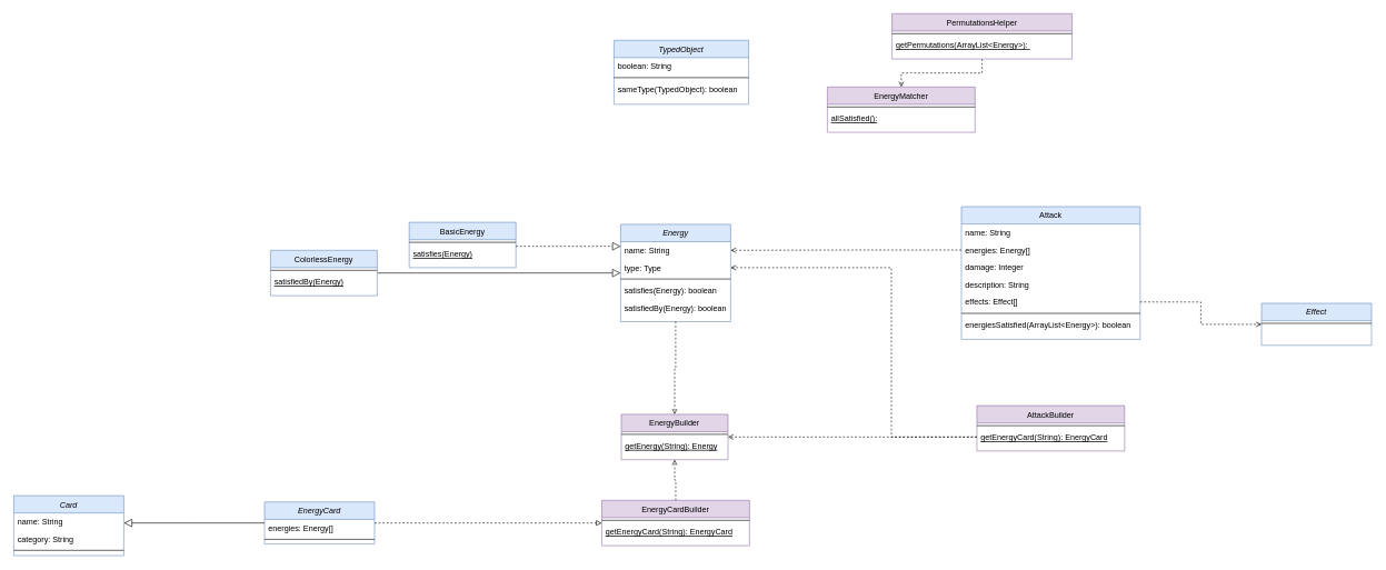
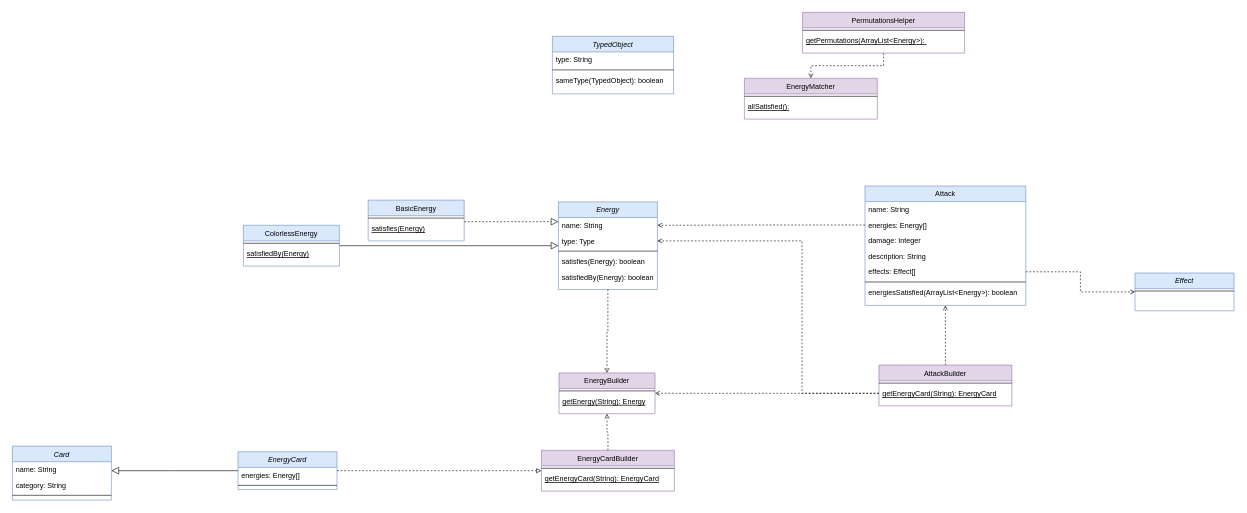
  <mxCell id="0" />
  <mxCell id="1" parent="0" />
  <mxCell id="2" value="Energy" style="swimlane;fontStyle=2;align=center;verticalAlign=top;childLayout=stackLayout;horizontal=1;startSize=26;horizontalStack=0;resizeParent=1;resizeLast=0;collapsible=1;marginBottom=0;rounded=0;shadow=0;strokeWidth=1;fillColor=#dae8fc;strokeColor=#6c8ebf;" parent="1" vertex="1"><mxGeometry x="930" y="336" width="165" height="146" as="geometry"><mxRectangle x="230" y="140" width="160" height="26" as="alternateBounds" /></mxGeometry></mxCell>
  <mxCell id="3" value="name: String" style="text;align=left;verticalAlign=top;spacingLeft=4;spacingRight=4;overflow=hidden;rotatable=0;points=[[0,0.5],[1,0.5]];portConstraint=eastwest;" parent="2" vertex="1"><mxGeometry y="26" width="165" height="26" as="geometry" /></mxCell>
  <mxCell id="4" value="type: Type" style="text;align=left;verticalAlign=top;spacingLeft=4;spacingRight=4;overflow=hidden;rotatable=0;points=[[0,0.5],[1,0.5]];portConstraint=eastwest;rounded=0;shadow=0;html=0;" parent="2" vertex="1"><mxGeometry y="52" width="165" height="26" as="geometry" /></mxCell>
  <mxCell id="5" value="" style="line;html=1;strokeWidth=1;align=left;verticalAlign=middle;spacingTop=-1;spacingLeft=3;spacingRight=3;rotatable=0;labelPosition=right;points=[];portConstraint=eastwest;" parent="2" vertex="1"><mxGeometry y="78" width="165" height="8" as="geometry" /></mxCell>
  <mxCell id="6" value="satisfies(Energy): boolean" style="text;align=left;verticalAlign=top;spacingLeft=4;spacingRight=4;overflow=hidden;rotatable=0;points=[[0,0.5],[1,0.5]];portConstraint=eastwest;" parent="2" vertex="1"><mxGeometry y="86" width="165" height="26" as="geometry" /></mxCell>
  <mxCell id="7" value="satisfiedBy(Energy): boolean" style="text;align=left;verticalAlign=top;spacingLeft=4;spacingRight=4;overflow=hidden;rotatable=0;points=[[0,0.5],[1,0.5]];portConstraint=eastwest;" parent="2" vertex="1"><mxGeometry y="112" width="165" height="26" as="geometry" /></mxCell>
  <mxCell id="8" value="BasicEnergy" style="swimlane;fontStyle=0;align=center;verticalAlign=top;childLayout=stackLayout;horizontal=1;startSize=26;horizontalStack=0;resizeParent=1;resizeLast=0;collapsible=1;marginBottom=0;rounded=0;shadow=0;strokeWidth=1;fillColor=#dae8fc;strokeColor=#6c8ebf;" parent="1" vertex="1"><mxGeometry x="613" y="333" width="160" height="68" as="geometry"><mxRectangle x="130" y="380" width="160" height="26" as="alternateBounds" /></mxGeometry></mxCell>
  <mxCell id="9" value="" style="line;html=1;strokeWidth=1;align=left;verticalAlign=middle;spacingTop=-1;spacingLeft=3;spacingRight=3;rotatable=0;labelPosition=right;points=[];portConstraint=eastwest;" parent="8" vertex="1"><mxGeometry y="26" width="160" height="8" as="geometry" /></mxCell>
  <mxCell id="10" value="satisfies(Energy)" style="text;align=left;verticalAlign=top;spacingLeft=4;spacingRight=4;overflow=hidden;rotatable=0;points=[[0,0.5],[1,0.5]];portConstraint=eastwest;fontStyle=4" parent="8" vertex="1"><mxGeometry y="34" width="160" height="26" as="geometry" /></mxCell>
  <mxCell id="11" value="" style="endArrow=block;endSize=10;endFill=0;shadow=0;strokeWidth=1;rounded=0;edgeStyle=elbowEdgeStyle;elbow=vertical;dashed=1;" parent="1" source="8" target="2" edge="1"><mxGeometry width="160" relative="1" as="geometry"><mxPoint x="910" y="427" as="sourcePoint" /><mxPoint x="910" y="427" as="targetPoint" /></mxGeometry></mxCell>
  <mxCell id="12" value="Attack" style="swimlane;fontStyle=0;align=center;verticalAlign=top;childLayout=stackLayout;horizontal=1;startSize=26;horizontalStack=0;resizeParent=1;resizeLast=0;collapsible=1;marginBottom=0;rounded=0;shadow=0;strokeWidth=1;fillColor=#dae8fc;strokeColor=#6c8ebf;" parent="1" vertex="1"><mxGeometry x="1441" y="309.5" width="268" height="199" as="geometry"><mxRectangle x="550" y="140" width="160" height="26" as="alternateBounds" /></mxGeometry></mxCell>
  <mxCell id="13" value="name: String" style="text;align=left;verticalAlign=top;spacingLeft=4;spacingRight=4;overflow=hidden;rotatable=0;points=[[0,0.5],[1,0.5]];portConstraint=eastwest;" parent="12" vertex="1"><mxGeometry y="26" width="268" height="26" as="geometry" /></mxCell>
  <mxCell id="14" value="energies: Energy[]" style="text;align=left;verticalAlign=top;spacingLeft=4;spacingRight=4;overflow=hidden;rotatable=0;points=[[0,0.5],[1,0.5]];portConstraint=eastwest;rounded=0;shadow=0;html=0;" parent="12" vertex="1"><mxGeometry y="52" width="268" height="26" as="geometry" /></mxCell>
  <mxCell id="15" value="damage: Integer" style="text;align=left;verticalAlign=top;spacingLeft=4;spacingRight=4;overflow=hidden;rotatable=0;points=[[0,0.5],[1,0.5]];portConstraint=eastwest;rounded=0;shadow=0;html=0;" parent="12" vertex="1"><mxGeometry y="78" width="268" height="26" as="geometry" /></mxCell>
  <mxCell id="16" value="description: String" style="text;align=left;verticalAlign=top;spacingLeft=4;spacingRight=4;overflow=hidden;rotatable=0;points=[[0,0.5],[1,0.5]];portConstraint=eastwest;rounded=0;shadow=0;html=0;" parent="12" vertex="1"><mxGeometry y="104" width="268" height="26" as="geometry" /></mxCell>
  <mxCell id="17" value="effects: Effect[]" style="text;align=left;verticalAlign=top;spacingLeft=4;spacingRight=4;overflow=hidden;rotatable=0;points=[[0,0.5],[1,0.5]];portConstraint=eastwest;rounded=0;shadow=0;html=0;" parent="12" vertex="1"><mxGeometry y="130" width="268" height="26" as="geometry" /></mxCell>
  <mxCell id="18" value="" style="line;html=1;strokeWidth=1;align=left;verticalAlign=middle;spacingTop=-1;spacingLeft=3;spacingRight=3;rotatable=0;labelPosition=right;points=[];portConstraint=eastwest;" parent="12" vertex="1"><mxGeometry y="156" width="268" height="8" as="geometry" /></mxCell>
  <mxCell id="19" value="energiesSatisfied(ArrayList&lt;Energy&gt;): boolean" style="text;align=left;verticalAlign=top;spacingLeft=4;spacingRight=4;overflow=hidden;rotatable=0;points=[[0,0.5],[1,0.5]];portConstraint=eastwest;" parent="12" vertex="1"><mxGeometry y="164" width="268" height="26" as="geometry" /></mxCell>
  <mxCell id="20" style="edgeStyle=orthogonalEdgeStyle;rounded=0;orthogonalLoop=1;jettySize=auto;html=1;endArrow=block;endFill=0;endSize=10;" edge="1" parent="1" source="21" target="2"><mxGeometry relative="1" as="geometry" /></mxCell>
  <mxCell id="21" value="ColorlessEnergy" style="swimlane;fontStyle=0;align=center;verticalAlign=top;childLayout=stackLayout;horizontal=1;startSize=26;horizontalStack=0;resizeParent=1;resizeLast=0;collapsible=1;marginBottom=0;rounded=0;shadow=0;strokeWidth=1;fillColor=#dae8fc;strokeColor=#6c8ebf;" parent="1" vertex="1"><mxGeometry x="405" y="375" width="160" height="68" as="geometry"><mxRectangle x="130" y="380" width="160" height="26" as="alternateBounds" /></mxGeometry></mxCell>
  <mxCell id="22" value="" style="line;html=1;strokeWidth=1;align=left;verticalAlign=middle;spacingTop=-1;spacingLeft=3;spacingRight=3;rotatable=0;labelPosition=right;points=[];portConstraint=eastwest;" parent="21" vertex="1"><mxGeometry y="26" width="160" height="8" as="geometry" /></mxCell>
  <mxCell id="23" value="satisfiedBy(Energy)" style="text;align=left;verticalAlign=top;spacingLeft=4;spacingRight=4;overflow=hidden;rotatable=0;points=[[0,0.5],[1,0.5]];portConstraint=eastwest;fontStyle=4" parent="21" vertex="1"><mxGeometry y="34" width="160" height="26" as="geometry" /></mxCell>
  <mxCell id="24" value="EnergyBuilder" style="swimlane;fontStyle=0;align=center;verticalAlign=top;childLayout=stackLayout;horizontal=1;startSize=26;horizontalStack=0;resizeParent=1;resizeLast=0;collapsible=1;marginBottom=0;rounded=0;shadow=0;strokeWidth=1;fillColor=#e1d5e7;strokeColor=#9673a6;" parent="1" vertex="1"><mxGeometry x="931" y="621" width="160" height="68" as="geometry"><mxRectangle x="130" y="380" width="160" height="26" as="alternateBounds" /></mxGeometry></mxCell>
  <mxCell id="25" value="" style="line;html=1;strokeWidth=1;align=left;verticalAlign=middle;spacingTop=-1;spacingLeft=3;spacingRight=3;rotatable=0;labelPosition=right;points=[];portConstraint=eastwest;" parent="24" vertex="1"><mxGeometry y="26" width="160" height="8" as="geometry" /></mxCell>
  <mxCell id="26" value="getEnergy(String): Energy" style="text;align=left;verticalAlign=top;spacingLeft=4;spacingRight=4;overflow=hidden;rotatable=0;points=[[0,0.5],[1,0.5]];portConstraint=eastwest;fontStyle=4" parent="24" vertex="1"><mxGeometry y="34" width="160" height="26" as="geometry" /></mxCell>
  <mxCell id="27" value="Card" style="swimlane;fontStyle=2;align=center;verticalAlign=top;childLayout=stackLayout;horizontal=1;startSize=26;horizontalStack=0;resizeParent=1;resizeLast=0;collapsible=1;marginBottom=0;rounded=0;shadow=0;strokeWidth=1;fillColor=#dae8fc;strokeColor=#6c8ebf;" parent="1" vertex="1"><mxGeometry x="20" y="743" width="165" height="90" as="geometry"><mxRectangle x="230" y="140" width="160" height="26" as="alternateBounds" /></mxGeometry></mxCell>
  <mxCell id="28" value="name: String" style="text;align=left;verticalAlign=top;spacingLeft=4;spacingRight=4;overflow=hidden;rotatable=0;points=[[0,0.5],[1,0.5]];portConstraint=eastwest;" parent="27" vertex="1"><mxGeometry y="26" width="165" height="26" as="geometry" /></mxCell>
  <mxCell id="29" value="category: String" style="text;align=left;verticalAlign=top;spacingLeft=4;spacingRight=4;overflow=hidden;rotatable=0;points=[[0,0.5],[1,0.5]];portConstraint=eastwest;rounded=0;shadow=0;html=0;" parent="27" vertex="1"><mxGeometry y="52" width="165" height="26" as="geometry" /></mxCell>
  <mxCell id="30" value="" style="line;html=1;strokeWidth=1;align=left;verticalAlign=middle;spacingTop=-1;spacingLeft=3;spacingRight=3;rotatable=0;labelPosition=right;points=[];portConstraint=eastwest;" parent="27" vertex="1"><mxGeometry y="78" width="165" height="8" as="geometry" /></mxCell>
  <mxCell id="31" value="EnergyCard" style="swimlane;fontStyle=2;align=center;verticalAlign=top;childLayout=stackLayout;horizontal=1;startSize=26;horizontalStack=0;resizeParent=1;resizeLast=0;collapsible=1;marginBottom=0;rounded=0;shadow=0;strokeWidth=1;fillColor=#dae8fc;strokeColor=#6c8ebf;" parent="1" vertex="1"><mxGeometry x="396" y="752.5" width="165" height="63" as="geometry"><mxRectangle x="230" y="140" width="160" height="26" as="alternateBounds" /></mxGeometry></mxCell>
  <mxCell id="32" value="energies: Energy[]" style="text;align=left;verticalAlign=top;spacingLeft=4;spacingRight=4;overflow=hidden;rotatable=0;points=[[0,0.5],[1,0.5]];portConstraint=eastwest;" parent="31" vertex="1"><mxGeometry y="26" width="165" height="26" as="geometry" /></mxCell>
  <mxCell id="33" value="" style="line;html=1;strokeWidth=1;align=left;verticalAlign=middle;spacingTop=-1;spacingLeft=3;spacingRight=3;rotatable=0;labelPosition=right;points=[];portConstraint=eastwest;" parent="31" vertex="1"><mxGeometry y="52" width="165" height="8" as="geometry" /></mxCell>
  <mxCell id="34" value="EnergyCardBuilder" style="swimlane;fontStyle=0;align=center;verticalAlign=top;childLayout=stackLayout;horizontal=1;startSize=26;horizontalStack=0;resizeParent=1;resizeLast=0;collapsible=1;marginBottom=0;rounded=0;shadow=0;strokeWidth=1;fillColor=#e1d5e7;strokeColor=#9673a6;" parent="1" vertex="1"><mxGeometry x="901.75" y="750" width="221.5" height="68" as="geometry"><mxRectangle x="130" y="380" width="160" height="26" as="alternateBounds" /></mxGeometry></mxCell>
  <mxCell id="35" value="" style="line;html=1;strokeWidth=1;align=left;verticalAlign=middle;spacingTop=-1;spacingLeft=3;spacingRight=3;rotatable=0;labelPosition=right;points=[];portConstraint=eastwest;" parent="34" vertex="1"><mxGeometry y="26" width="221.5" height="8" as="geometry" /></mxCell>
  <mxCell id="36" value="getEnergyCard(String): EnergyCard" style="text;align=left;verticalAlign=top;spacingLeft=4;spacingRight=4;overflow=hidden;rotatable=0;points=[[0,0.5],[1,0.5]];portConstraint=eastwest;fontStyle=4" parent="34" vertex="1"><mxGeometry y="34" width="221.5" height="26" as="geometry" /></mxCell>
  <mxCell id="37" style="edgeStyle=orthogonalEdgeStyle;rounded=0;orthogonalLoop=1;jettySize=auto;html=1;dashed=1;endArrow=block;endFill=0;" parent="1" source="31" target="34" edge="1"><mxGeometry relative="1" as="geometry"><mxPoint x="1131.5" y="606.059" as="sourcePoint" /><mxPoint x="1343.441" y="905" as="targetPoint" /></mxGeometry></mxCell>
  <mxCell id="38" style="edgeStyle=orthogonalEdgeStyle;rounded=0;orthogonalLoop=1;jettySize=auto;html=1;dashed=1;endArrow=open;endFill=0;" parent="1" source="34" target="24" edge="1"><mxGeometry relative="1" as="geometry"><mxPoint x="1490.029" y="529" as="sourcePoint" /><mxPoint x="1490.029" y="660" as="targetPoint" /><Array as="points" /></mxGeometry></mxCell>
  <mxCell id="39" value="" style="endArrow=block;endSize=10;endFill=0;shadow=0;strokeWidth=1;rounded=0;edgeStyle=elbowEdgeStyle;elbow=vertical;" parent="1" source="31" target="27" edge="1"><mxGeometry width="160" relative="1" as="geometry"><mxPoint x="1158" y="1040" as="sourcePoint" /><mxPoint x="1048.5" y="938" as="targetPoint" /></mxGeometry></mxCell>
  <mxCell id="40" value="EnergyMatcher" style="swimlane;fontStyle=0;align=center;verticalAlign=top;childLayout=stackLayout;horizontal=1;startSize=26;horizontalStack=0;resizeParent=1;resizeLast=0;collapsible=1;marginBottom=0;rounded=0;shadow=0;strokeWidth=1;fillColor=#e1d5e7;strokeColor=#9673a6;" parent="1" vertex="1"><mxGeometry x="1240" y="130" width="221.5" height="68" as="geometry"><mxRectangle x="130" y="380" width="160" height="26" as="alternateBounds" /></mxGeometry></mxCell>
  <mxCell id="41" value="" style="line;html=1;strokeWidth=1;align=left;verticalAlign=middle;spacingTop=-1;spacingLeft=3;spacingRight=3;rotatable=0;labelPosition=right;points=[];portConstraint=eastwest;" parent="40" vertex="1"><mxGeometry y="26" width="221.5" height="8" as="geometry" /></mxCell>
  <mxCell id="42" value="allSatisfied():" style="text;align=left;verticalAlign=top;spacingLeft=4;spacingRight=4;overflow=hidden;rotatable=0;points=[[0,0.5],[1,0.5]];portConstraint=eastwest;fontStyle=4" parent="40" vertex="1"><mxGeometry y="34" width="221.5" height="26" as="geometry" /></mxCell>
  <mxCell id="43" style="edgeStyle=orthogonalEdgeStyle;rounded=0;orthogonalLoop=1;jettySize=auto;html=1;exitX=0.5;exitY=1;exitDx=0;exitDy=0;dashed=1;endArrow=open;endFill=0;" parent="1" source="44" target="40" edge="1"><mxGeometry relative="1" as="geometry" /></mxCell>
  <mxCell id="44" value="PermutationsHelper" style="swimlane;fontStyle=0;align=center;verticalAlign=top;childLayout=stackLayout;horizontal=1;startSize=26;horizontalStack=0;resizeParent=1;resizeLast=0;collapsible=1;marginBottom=0;rounded=0;shadow=0;strokeWidth=1;fillColor=#e1d5e7;strokeColor=#9673a6;" parent="1" vertex="1"><mxGeometry x="1337" y="20" width="270" height="68" as="geometry"><mxRectangle x="130" y="380" width="160" height="26" as="alternateBounds" /></mxGeometry></mxCell>
  <mxCell id="45" value="" style="line;html=1;strokeWidth=1;align=left;verticalAlign=middle;spacingTop=-1;spacingLeft=3;spacingRight=3;rotatable=0;labelPosition=right;points=[];portConstraint=eastwest;" parent="44" vertex="1"><mxGeometry y="26" width="270" height="8" as="geometry" /></mxCell>
  <mxCell id="46" value="getPermutations(ArrayList&lt;Energy&gt;): " style="text;align=left;verticalAlign=top;spacingLeft=4;spacingRight=4;overflow=hidden;rotatable=0;points=[[0,0.5],[1,0.5]];portConstraint=eastwest;fontStyle=4" parent="44" vertex="1"><mxGeometry y="34" width="270" height="26" as="geometry" /></mxCell>
  <mxCell id="47" style="edgeStyle=orthogonalEdgeStyle;rounded=0;orthogonalLoop=1;jettySize=auto;html=1;exitX=0;exitY=0.5;exitDx=0;exitDy=0;dashed=1;endArrow=open;endFill=0;" parent="1" source="14" target="3" edge="1"><mxGeometry relative="1" as="geometry" /></mxCell>
  <mxCell id="48" value="Effect" style="swimlane;fontStyle=2;align=center;verticalAlign=top;childLayout=stackLayout;horizontal=1;startSize=26;horizontalStack=0;resizeParent=1;resizeLast=0;collapsible=1;marginBottom=0;rounded=0;shadow=0;strokeWidth=1;fillColor=#dae8fc;strokeColor=#6c8ebf;" parent="1" vertex="1"><mxGeometry x="1891" y="454.5" width="165" height="63" as="geometry"><mxRectangle x="230" y="140" width="160" height="26" as="alternateBounds" /></mxGeometry></mxCell>
  <mxCell id="49" value="" style="line;html=1;strokeWidth=1;align=left;verticalAlign=middle;spacingTop=-1;spacingLeft=3;spacingRight=3;rotatable=0;labelPosition=right;points=[];portConstraint=eastwest;" parent="48" vertex="1"><mxGeometry y="26" width="165" height="8" as="geometry" /></mxCell>
  <mxCell id="50" style="edgeStyle=orthogonalEdgeStyle;rounded=0;orthogonalLoop=1;jettySize=auto;html=1;exitX=1;exitY=0.5;exitDx=0;exitDy=0;dashed=1;endArrow=open;endFill=0;" parent="1" source="17" target="48" edge="1"><mxGeometry relative="1" as="geometry" /></mxCell>
  <mxCell id="51" style="edgeStyle=orthogonalEdgeStyle;rounded=0;orthogonalLoop=1;jettySize=auto;html=1;dashed=1;endArrow=open;endFill=0;exitX=0.5;exitY=1;exitDx=0;exitDy=0;" parent="1" source="2" target="24" edge="1"><mxGeometry relative="1" as="geometry" /></mxCell>
+ <mxCell id="52" style="edgeStyle=orthogonalEdgeStyle;rounded=0;orthogonalLoop=1;jettySize=auto;html=1;exitX=0.5;exitY=0;exitDx=0;exitDy=0;dashed=1;endArrow=open;endFill=0;" parent="1" source="54" target="12" edge="1"><mxGeometry relative="1" as="geometry" /></mxCell>
  <mxCell id="53" style="edgeStyle=orthogonalEdgeStyle;rounded=0;orthogonalLoop=1;jettySize=auto;html=1;exitX=0;exitY=0.5;exitDx=0;exitDy=0;dashed=1;endArrow=open;endFill=0;" parent="1" source="56" target="24" edge="1"><mxGeometry relative="1" as="geometry" /></mxCell>
  <mxCell id="54" value="AttackBuilder" style="swimlane;fontStyle=0;align=center;verticalAlign=top;childLayout=stackLayout;horizontal=1;startSize=26;horizontalStack=0;resizeParent=1;resizeLast=0;collapsible=1;marginBottom=0;rounded=0;shadow=0;strokeWidth=1;fillColor=#e1d5e7;strokeColor=#9673a6;" parent="1" vertex="1"><mxGeometry x="1464.25" y="608" width="221.5" height="68" as="geometry"><mxRectangle x="130" y="380" width="160" height="26" as="alternateBounds" /></mxGeometry></mxCell>
  <mxCell id="55" value="" style="line;html=1;strokeWidth=1;align=left;verticalAlign=middle;spacingTop=-1;spacingLeft=3;spacingRight=3;rotatable=0;labelPosition=right;points=[];portConstraint=eastwest;" parent="54" vertex="1"><mxGeometry y="26" width="221.5" height="8" as="geometry" /></mxCell>
  <mxCell id="56" value="getEnergyCard(String): EnergyCard" style="text;align=left;verticalAlign=top;spacingLeft=4;spacingRight=4;overflow=hidden;rotatable=0;points=[[0,0.5],[1,0.5]];portConstraint=eastwest;fontStyle=4" parent="54" vertex="1"><mxGeometry y="34" width="221.5" height="26" as="geometry" /></mxCell>
  <mxCell id="57" style="edgeStyle=orthogonalEdgeStyle;rounded=0;orthogonalLoop=1;jettySize=auto;html=1;exitX=0;exitY=0.5;exitDx=0;exitDy=0;dashed=1;endArrow=open;endFill=0;" parent="1" source="56" target="4" edge="1"><mxGeometry relative="1" as="geometry"><Array as="points"><mxPoint x="1336" y="655" /><mxPoint x="1336" y="401" /></Array></mxGeometry></mxCell>
  <mxCell id="58" value="TypedObject" style="swimlane;fontStyle=2;align=center;verticalAlign=top;childLayout=stackLayout;horizontal=1;startSize=26;horizontalStack=0;resizeParent=1;resizeLast=0;collapsible=1;marginBottom=0;rounded=0;shadow=0;strokeWidth=1;fillColor=#dae8fc;strokeColor=#6c8ebf;" vertex="1" parent="1"><mxGeometry x="920" y="60" width="202" height="96" as="geometry"><mxRectangle x="230" y="140" width="160" height="26" as="alternateBounds" /></mxGeometry></mxCell>
- <mxCell id="59" value="boolean: String" style="text;align=left;verticalAlign=top;spacingLeft=4;spacingRight=4;overflow=hidden;rotatable=0;points=[[0,0.5],[1,0.5]];portConstraint=eastwest;" vertex="1" parent="58"><mxGeometry y="26" width="202" height="26" as="geometry" /></mxCell>
+ <mxCell id="59" value="type: String" style="text;align=left;verticalAlign=top;spacingLeft=4;spacingRight=4;overflow=hidden;rotatable=0;points=[[0,0.5],[1,0.5]];portConstraint=eastwest;" vertex="1" parent="58"><mxGeometry y="26" width="202" height="26" as="geometry" /></mxCell>
  <mxCell id="60" value="" style="line;html=1;strokeWidth=1;align=left;verticalAlign=middle;spacingTop=-1;spacingLeft=3;spacingRight=3;rotatable=0;labelPosition=right;points=[];portConstraint=eastwest;" vertex="1" parent="58"><mxGeometry y="52" width="202" height="8" as="geometry" /></mxCell>
  <mxCell id="61" value="sameType(TypedObject): boolean" style="text;align=left;verticalAlign=top;spacingLeft=4;spacingRight=4;overflow=hidden;rotatable=0;points=[[0,0.5],[1,0.5]];portConstraint=eastwest;" vertex="1" parent="58"><mxGeometry y="60" width="202" height="26" as="geometry" /></mxCell>
